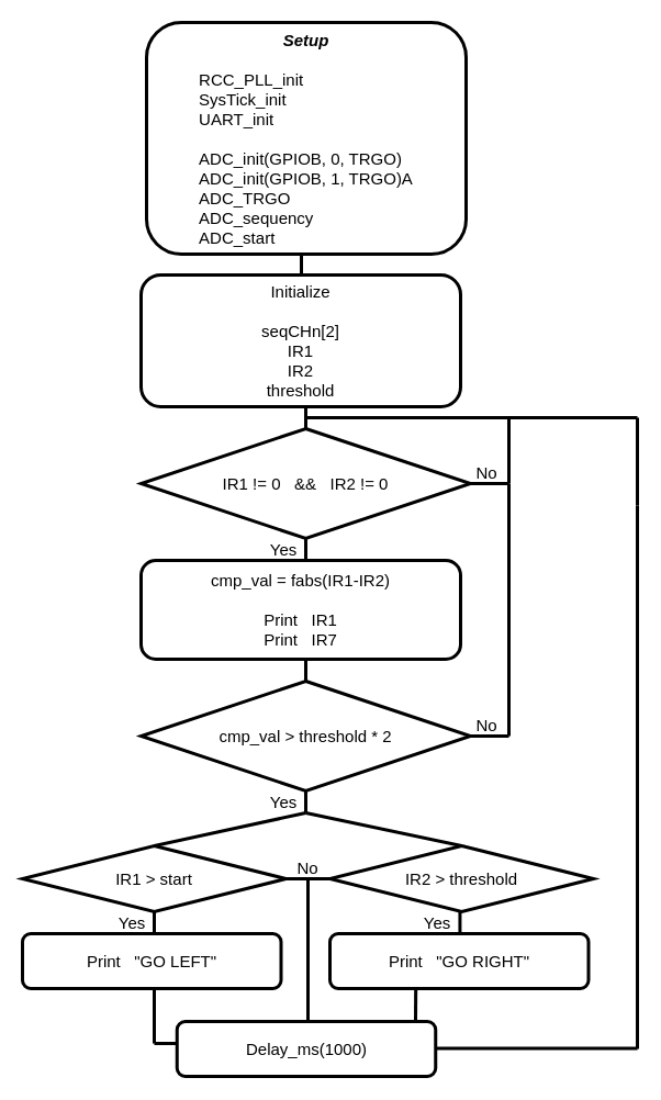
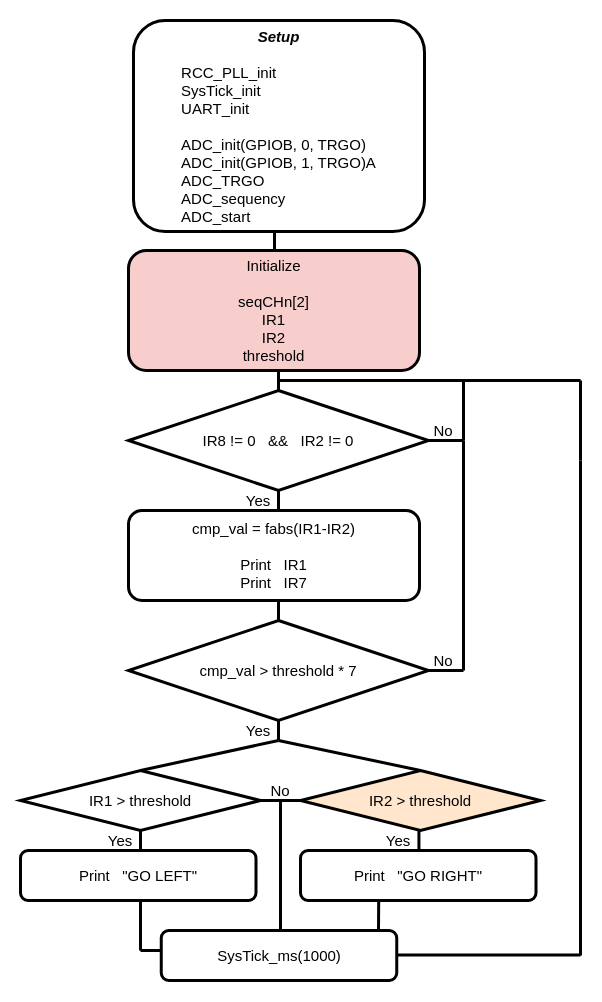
  <mxCell id="0" />
  <mxCell id="1" parent="0" />
  <mxCell id="2" value="&lt;font style=&quot;font-size: 15px;&quot;&gt;&lt;font style=&quot;font-size: 15px;&quot;&gt;&lt;b style=&quot;font-size: 15px;&quot;&gt;&lt;i style=&quot;font-size: 15px;&quot;&gt;&lt;font style=&quot;font-size: 15px;&quot;&gt;Setup&lt;/font&gt;&lt;/i&gt;&lt;br style=&quot;font-size: 15px;&quot;&gt;&lt;br style=&quot;font-size: 15px;&quot;&gt;&lt;div style=&quot;font-size: 15px; text-align: left;&quot;&gt;&lt;span style=&quot;font-weight: normal; font-size: 15px;&quot;&gt;RCC_PLL_init&lt;/span&gt;&lt;br style=&quot;font-size: 15px;&quot;&gt;&lt;/div&gt;&lt;/b&gt;&lt;/font&gt;&lt;font style=&quot;font-size: 15px;&quot;&gt;&lt;div style=&quot;font-size: 15px; text-align: left;&quot;&gt;&lt;span style=&quot;font-size: 15px;&quot;&gt;SysTick_init&lt;/span&gt;&lt;/div&gt;&lt;div style=&quot;font-size: 15px; text-align: left;&quot;&gt;&lt;span style=&quot;font-size: 15px;&quot;&gt;UART_init&lt;/span&gt;&lt;/div&gt;&lt;div style=&quot;font-size: 15px; text-align: left;&quot;&gt;&lt;br style=&quot;font-size: 15px;&quot;&gt;&lt;/div&gt;&lt;div style=&quot;font-size: 15px; text-align: left;&quot;&gt;ADC_init(GPIOB, 0, TRGO)&lt;/div&gt;&lt;div style=&quot;font-size: 15px; text-align: left;&quot;&gt;ADC_init(GPIOB, 1, TRGO)A&lt;br style=&quot;font-size: 15px;&quot;&gt;&lt;/div&gt;&lt;div style=&quot;font-size: 15px; text-align: left;&quot;&gt;ADC_TRGO&lt;/div&gt;&lt;div style=&quot;font-size: 15px; text-align: left;&quot;&gt;ADC_sequency&lt;/div&gt;&lt;div style=&quot;font-size: 15px; text-align: left;&quot;&gt;ADC_start&lt;/div&gt;&lt;/font&gt;&lt;/font&gt;" style="rounded=1;whiteSpace=wrap;html=1;fontSize=15;glass=0;strokeWidth=3;shadow=0;" parent="1" vertex="1"><mxGeometry x="133" y="20" width="291" height="211" as="geometry" /></mxCell>
  <mxCell id="3" value="" style="endArrow=none;html=1;strokeWidth=3;fontSize=15;" edge="1" parent="1"><mxGeometry width="50" height="50" relative="1" as="geometry"><mxPoint x="274" y="250" as="sourcePoint" /><mxPoint x="274" y="231" as="targetPoint" /></mxGeometry></mxCell>
- <mxCell id="4" value="IR1 != 0&amp;nbsp; &amp;nbsp;&amp;amp;&amp;amp;&amp;nbsp; &amp;nbsp;IR2 != 0" style="rhombus;whiteSpace=wrap;html=1;strokeWidth=3;fontSize=15;" vertex="1" parent="1"><mxGeometry x="128" y="390" width="300" height="100" as="geometry" /></mxCell>
- <mxCell id="5" value="&lt;span style=&quot;font-size: 15px;&quot;&gt;Initialize&lt;/span&gt;&lt;br style=&quot;font-size: 15px;&quot;&gt;&lt;br style=&quot;font-size: 15px;&quot;&gt;&lt;span style=&quot;font-size: 15px;&quot;&gt;seqCHn[2]&lt;/span&gt;&lt;br style=&quot;font-size: 15px;&quot;&gt;&lt;span style=&quot;font-size: 15px;&quot;&gt;IR1&lt;/span&gt;&lt;br style=&quot;font-size: 15px;&quot;&gt;&lt;span style=&quot;font-size: 15px;&quot;&gt;IR2&lt;br style=&quot;font-size: 15px;&quot;&gt;threshold&lt;br style=&quot;font-size: 15px;&quot;&gt;&lt;/span&gt;" style="rounded=1;whiteSpace=wrap;html=1;fontSize=15;glass=0;strokeWidth=3;shadow=0;" vertex="1" parent="1"><mxGeometry x="128" y="250" width="291" height="120" as="geometry" /></mxCell>
+ <mxCell id="4" value="IR8 != 0&amp;nbsp; &amp;nbsp;&amp;amp;&amp;amp;&amp;nbsp; &amp;nbsp;IR2 != 0" style="rhombus;whiteSpace=wrap;html=1;strokeWidth=3;fontSize=15;" vertex="1" parent="1"><mxGeometry x="128" y="390" width="300" height="100" as="geometry" /></mxCell>
+ <mxCell id="5" value="&lt;span style=&quot;font-size: 15px;&quot;&gt;Initialize&lt;/span&gt;&lt;br style=&quot;font-size: 15px;&quot;&gt;&lt;br style=&quot;font-size: 15px;&quot;&gt;&lt;span style=&quot;font-size: 15px;&quot;&gt;seqCHn[2]&lt;/span&gt;&lt;br style=&quot;font-size: 15px;&quot;&gt;&lt;span style=&quot;font-size: 15px;&quot;&gt;IR1&lt;/span&gt;&lt;br style=&quot;font-size: 15px;&quot;&gt;&lt;span style=&quot;font-size: 15px;&quot;&gt;IR2&lt;br style=&quot;font-size: 15px;&quot;&gt;threshold&lt;br style=&quot;font-size: 15px;&quot;&gt;&lt;/span&gt;" style="rounded=1;whiteSpace=wrap;html=1;fontSize=15;glass=0;strokeWidth=3;shadow=0;fillColor=#f8cecc;" vertex="1" parent="1"><mxGeometry x="128" y="250" width="291" height="120" as="geometry" /></mxCell>
  <mxCell id="6" value="" style="endArrow=none;html=1;strokeWidth=3;fontSize=15;" edge="1" parent="1"><mxGeometry width="50" height="50" relative="1" as="geometry"><mxPoint x="278" y="390" as="sourcePoint" /><mxPoint x="278" y="370" as="targetPoint" /></mxGeometry></mxCell>
  <mxCell id="7" value="" style="endArrow=none;html=1;strokeWidth=3;fontSize=15;" edge="1" parent="1"><mxGeometry width="50" height="50" relative="1" as="geometry"><mxPoint x="278" y="510" as="sourcePoint" /><mxPoint x="278" y="490" as="targetPoint" /></mxGeometry></mxCell>
  <mxCell id="8" value="Yes" style="text;html=1;strokeColor=none;fillColor=none;align=center;verticalAlign=middle;whiteSpace=wrap;rounded=0;strokeWidth=3;fontSize=15;" vertex="1" parent="1"><mxGeometry x="238" y="490" width="40" height="20" as="geometry" /></mxCell>
  <mxCell id="9" value="No" style="text;html=1;strokeColor=none;fillColor=none;align=center;verticalAlign=middle;whiteSpace=wrap;rounded=0;strokeWidth=3;fontSize=15;" vertex="1" parent="1"><mxGeometry x="423" y="420" width="40" height="20" as="geometry" /></mxCell>
  <mxCell id="10" value="" style="endArrow=none;html=1;exitX=1;exitY=1;exitDx=0;exitDy=0;strokeWidth=3;fontSize=15;" edge="1" parent="1" source="9"><mxGeometry width="50" height="50" relative="1" as="geometry"><mxPoint x="448" y="515" as="sourcePoint" /><mxPoint x="428" y="440" as="targetPoint" /></mxGeometry></mxCell>
  <mxCell id="11" value="&lt;span style=&quot;font-size: 15px;&quot;&gt;cmp_val = fabs(IR1-IR2)&lt;/span&gt;&lt;span style=&quot;font-size: 15px;&quot;&gt;&lt;br style=&quot;font-size: 15px;&quot;&gt;&lt;br style=&quot;font-size: 15px;&quot;&gt;Print&amp;nbsp; &amp;nbsp;IR1&lt;br style=&quot;font-size: 15px;&quot;&gt;Print&amp;nbsp; &amp;nbsp;IR7&lt;br style=&quot;font-size: 15px;&quot;&gt;&lt;/span&gt;" style="rounded=1;whiteSpace=wrap;html=1;fontSize=15;glass=0;strokeWidth=3;shadow=0;" vertex="1" parent="1"><mxGeometry x="128" y="510" width="291" height="90" as="geometry" /></mxCell>
  <mxCell id="12" value="" style="endArrow=none;html=1;strokeWidth=3;fontSize=15;" edge="1" parent="1"><mxGeometry width="50" height="50" relative="1" as="geometry"><mxPoint x="278" y="620" as="sourcePoint" /><mxPoint x="278" y="600" as="targetPoint" /></mxGeometry></mxCell>
- <mxCell id="13" value="cmp_val &amp;gt; threshold * 2" style="rhombus;whiteSpace=wrap;html=1;strokeWidth=3;fontSize=15;" vertex="1" parent="1"><mxGeometry x="128" y="620" width="300" height="100" as="geometry" /></mxCell>
+ <mxCell id="13" value="cmp_val &amp;gt; threshold * 7" style="rhombus;whiteSpace=wrap;html=1;strokeWidth=3;fontSize=15;" vertex="1" parent="1"><mxGeometry x="128" y="620" width="300" height="100" as="geometry" /></mxCell>
  <mxCell id="14" value="" style="endArrow=none;html=1;strokeWidth=3;fontSize=15;" edge="1" parent="1"><mxGeometry width="50" height="50" relative="1" as="geometry"><mxPoint x="278" y="740" as="sourcePoint" /><mxPoint x="278" y="720" as="targetPoint" /></mxGeometry></mxCell>
  <mxCell id="15" value="Yes" style="text;html=1;strokeColor=none;fillColor=none;align=center;verticalAlign=middle;whiteSpace=wrap;rounded=0;strokeWidth=3;fontSize=15;" vertex="1" parent="1"><mxGeometry x="238" y="720" width="40" height="20" as="geometry" /></mxCell>
  <mxCell id="16" value="No" style="text;html=1;strokeColor=none;fillColor=none;align=center;verticalAlign=middle;whiteSpace=wrap;rounded=0;strokeWidth=3;fontSize=15;" vertex="1" parent="1"><mxGeometry x="423" y="650" width="40" height="20" as="geometry" /></mxCell>
  <mxCell id="17" value="" style="endArrow=none;html=1;exitX=1;exitY=1;exitDx=0;exitDy=0;strokeWidth=3;fontSize=15;" edge="1" parent="1" source="16"><mxGeometry width="50" height="50" relative="1" as="geometry"><mxPoint x="448" y="745" as="sourcePoint" /><mxPoint x="428" y="670" as="targetPoint" /></mxGeometry></mxCell>
- <mxCell id="18" value="IR1 &amp;gt; start" style="rhombus;whiteSpace=wrap;html=1;strokeWidth=3;fontSize=15;" vertex="1" parent="1"><mxGeometry x="20" y="770" width="240" height="60" as="geometry" /></mxCell>
+ <mxCell id="18" value="IR1 &amp;gt; threshold" style="rhombus;whiteSpace=wrap;html=1;strokeWidth=3;fontSize=15;" vertex="1" parent="1"><mxGeometry x="20" y="770" width="240" height="60" as="geometry" /></mxCell>
  <mxCell id="19" value="" style="endArrow=none;html=1;strokeWidth=3;fontSize=15;" edge="1" parent="1"><mxGeometry width="50" height="50" relative="1" as="geometry"><mxPoint x="140" y="850" as="sourcePoint" /><mxPoint x="140" y="830" as="targetPoint" /></mxGeometry></mxCell>
  <mxCell id="20" value="Yes" style="text;html=1;strokeColor=none;fillColor=none;align=center;verticalAlign=middle;whiteSpace=wrap;rounded=0;strokeWidth=3;fontSize=15;" vertex="1" parent="1"><mxGeometry x="100" y="830" width="40" height="20" as="geometry" /></mxCell>
  <mxCell id="21" value="" style="endArrow=none;html=1;entryX=1;entryY=1;entryDx=0;entryDy=0;strokeWidth=3;fontSize=15;" edge="1" parent="1" target="15"><mxGeometry width="50" height="50" relative="1" as="geometry"><mxPoint x="140" y="770" as="sourcePoint" /><mxPoint x="220" y="710" as="targetPoint" /></mxGeometry></mxCell>
  <mxCell id="22" value="" style="endArrow=none;html=1;strokeWidth=3;fontSize=15;" edge="1" parent="1"><mxGeometry width="50" height="50" relative="1" as="geometry"><mxPoint x="420" y="770" as="sourcePoint" /><mxPoint x="278" y="740" as="targetPoint" /></mxGeometry></mxCell>
- <mxCell id="23" value="IR2 &amp;gt; threshold" style="rhombus;whiteSpace=wrap;html=1;strokeWidth=3;fontSize=15;" vertex="1" parent="1"><mxGeometry x="300" y="770" width="240" height="60" as="geometry" /></mxCell>
+ <mxCell id="23" value="IR2 &amp;gt; threshold" style="rhombus;whiteSpace=wrap;html=1;strokeWidth=3;fontSize=15;fillColor=#ffe6cc;" vertex="1" parent="1"><mxGeometry x="300" y="770" width="240" height="60" as="geometry" /></mxCell>
  <mxCell id="24" value="" style="endArrow=none;html=1;strokeWidth=3;fontSize=15;" edge="1" parent="1"><mxGeometry width="50" height="50" relative="1" as="geometry"><mxPoint x="418.43" y="850" as="sourcePoint" /><mxPoint x="418.43" y="830" as="targetPoint" /></mxGeometry></mxCell>
  <mxCell id="25" value="Yes" style="text;html=1;strokeColor=none;fillColor=none;align=center;verticalAlign=middle;whiteSpace=wrap;rounded=0;strokeWidth=3;fontSize=15;" vertex="1" parent="1"><mxGeometry x="378.43" y="830" width="40" height="20" as="geometry" /></mxCell>
  <mxCell id="26" value="&lt;span style=&quot;font-size: 15px;&quot;&gt;Print&amp;nbsp; &amp;nbsp;&quot;GO LEFT&quot;&lt;br style=&quot;font-size: 15px;&quot;&gt;&lt;/span&gt;" style="rounded=1;whiteSpace=wrap;html=1;fontSize=15;glass=0;strokeWidth=3;shadow=0;" vertex="1" parent="1"><mxGeometry x="20" y="850" width="235.5" height="50" as="geometry" /></mxCell>
  <mxCell id="27" value="&lt;span style=&quot;font-size: 15px;&quot;&gt;Print&amp;nbsp; &amp;nbsp;&quot;GO RIGHT&quot;&lt;/span&gt;&lt;span style=&quot;font-size: 15px;&quot;&gt;&lt;br style=&quot;font-size: 15px;&quot;&gt;&lt;/span&gt;" style="rounded=1;whiteSpace=wrap;html=1;fontSize=15;glass=0;strokeWidth=3;shadow=0;" vertex="1" parent="1"><mxGeometry x="300" y="850" width="235.5" height="50" as="geometry" /></mxCell>
  <mxCell id="28" value="" style="endArrow=none;html=1;strokeWidth=3;fontSize=15;" edge="1" parent="1"><mxGeometry width="50" height="50" relative="1" as="geometry"><mxPoint x="280" y="930" as="sourcePoint" /><mxPoint x="280" y="800" as="targetPoint" /></mxGeometry></mxCell>
  <mxCell id="29" value="" style="endArrow=none;html=1;exitX=0;exitY=0.5;exitDx=0;exitDy=0;strokeWidth=3;fontSize=15;" edge="1" parent="1" source="23"><mxGeometry width="50" height="50" relative="1" as="geometry"><mxPoint x="280" y="875" as="sourcePoint" /><mxPoint x="260" y="800" as="targetPoint" /></mxGeometry></mxCell>
  <mxCell id="30" value="No" style="text;html=1;strokeColor=none;fillColor=none;align=center;verticalAlign=middle;whiteSpace=wrap;rounded=0;strokeWidth=3;fontSize=15;" vertex="1" parent="1"><mxGeometry x="260" y="780" width="40" height="20" as="geometry" /></mxCell>
- <mxCell id="31" value="&lt;span style=&quot;font-size: 15px;&quot;&gt;Delay_ms(1000)&lt;br style=&quot;font-size: 15px;&quot;&gt;&lt;/span&gt;" style="rounded=1;whiteSpace=wrap;html=1;fontSize=15;glass=0;strokeWidth=3;shadow=0;" vertex="1" parent="1"><mxGeometry x="160.75" y="930" width="235.5" height="50" as="geometry" /></mxCell>
+ <mxCell id="31" value="&lt;span style=&quot;font-size: 15px;&quot;&gt;SysTick_ms(1000)&lt;br style=&quot;font-size: 15px;&quot;&gt;&lt;/span&gt;" style="rounded=1;whiteSpace=wrap;html=1;fontSize=15;glass=0;strokeWidth=3;shadow=0;" vertex="1" parent="1"><mxGeometry x="160.75" y="930" width="235.5" height="50" as="geometry" /></mxCell>
  <mxCell id="32" value="" style="endArrow=none;html=1;strokeWidth=3;fontSize=15;" edge="1" parent="1"><mxGeometry width="50" height="50" relative="1" as="geometry"><mxPoint x="463" y="380" as="sourcePoint" /><mxPoint x="463" y="440" as="targetPoint" /></mxGeometry></mxCell>
  <mxCell id="33" value="" style="endArrow=none;html=1;strokeWidth=3;fontSize=15;" edge="1" parent="1"><mxGeometry width="50" height="50" relative="1" as="geometry"><mxPoint x="580" y="380" as="sourcePoint" /><mxPoint x="278" y="380" as="targetPoint" /></mxGeometry></mxCell>
  <mxCell id="34" value="" style="endArrow=none;html=1;strokeWidth=3;fontSize=15;" edge="1" parent="1"><mxGeometry width="50" height="50" relative="1" as="geometry"><mxPoint x="580" y="460" as="sourcePoint" /><mxPoint x="580" y="380" as="targetPoint" /></mxGeometry></mxCell>
  <mxCell id="35" value="" style="endArrow=none;html=1;strokeWidth=3;fontSize=15;" edge="1" parent="1"><mxGeometry width="50" height="50" relative="1" as="geometry"><mxPoint x="463" y="670" as="sourcePoint" /><mxPoint x="463" y="440" as="targetPoint" /></mxGeometry></mxCell>
  <mxCell id="36" value="" style="endArrow=none;html=1;strokeWidth=3;fontSize=15;" edge="1" parent="1"><mxGeometry width="50" height="50" relative="1" as="geometry"><mxPoint x="580" y="954.58" as="sourcePoint" /><mxPoint x="396.25" y="954.58" as="targetPoint" /></mxGeometry></mxCell>
  <mxCell id="37" value="" style="endArrow=none;html=1;strokeWidth=3;fontSize=15;" edge="1" parent="1"><mxGeometry width="50" height="50" relative="1" as="geometry"><mxPoint x="580" y="955" as="sourcePoint" /><mxPoint x="580" y="460" as="targetPoint" /></mxGeometry></mxCell>
  <mxCell id="38" value="" style="endArrow=none;html=1;strokeWidth=3;fontSize=15;" edge="1" parent="1"><mxGeometry width="50" height="50" relative="1" as="geometry"><mxPoint x="140" y="950" as="sourcePoint" /><mxPoint x="140" y="900" as="targetPoint" /></mxGeometry></mxCell>
  <mxCell id="39" value="" style="endArrow=none;html=1;exitX=0.003;exitY=0.399;exitDx=0;exitDy=0;exitPerimeter=0;strokeWidth=3;fontSize=15;" edge="1" parent="1" source="31"><mxGeometry width="50" height="50" relative="1" as="geometry"><mxPoint x="110" y="985" as="sourcePoint" /><mxPoint x="140" y="950" as="targetPoint" /></mxGeometry></mxCell>
  <mxCell id="40" value="" style="endArrow=none;html=1;entryX=0.332;entryY=1.001;entryDx=0;entryDy=0;entryPerimeter=0;strokeWidth=3;fontSize=15;" edge="1" parent="1" target="27"><mxGeometry width="50" height="50" relative="1" as="geometry"><mxPoint x="378" y="930" as="sourcePoint" /><mxPoint x="380" y="900" as="targetPoint" /></mxGeometry></mxCell>
